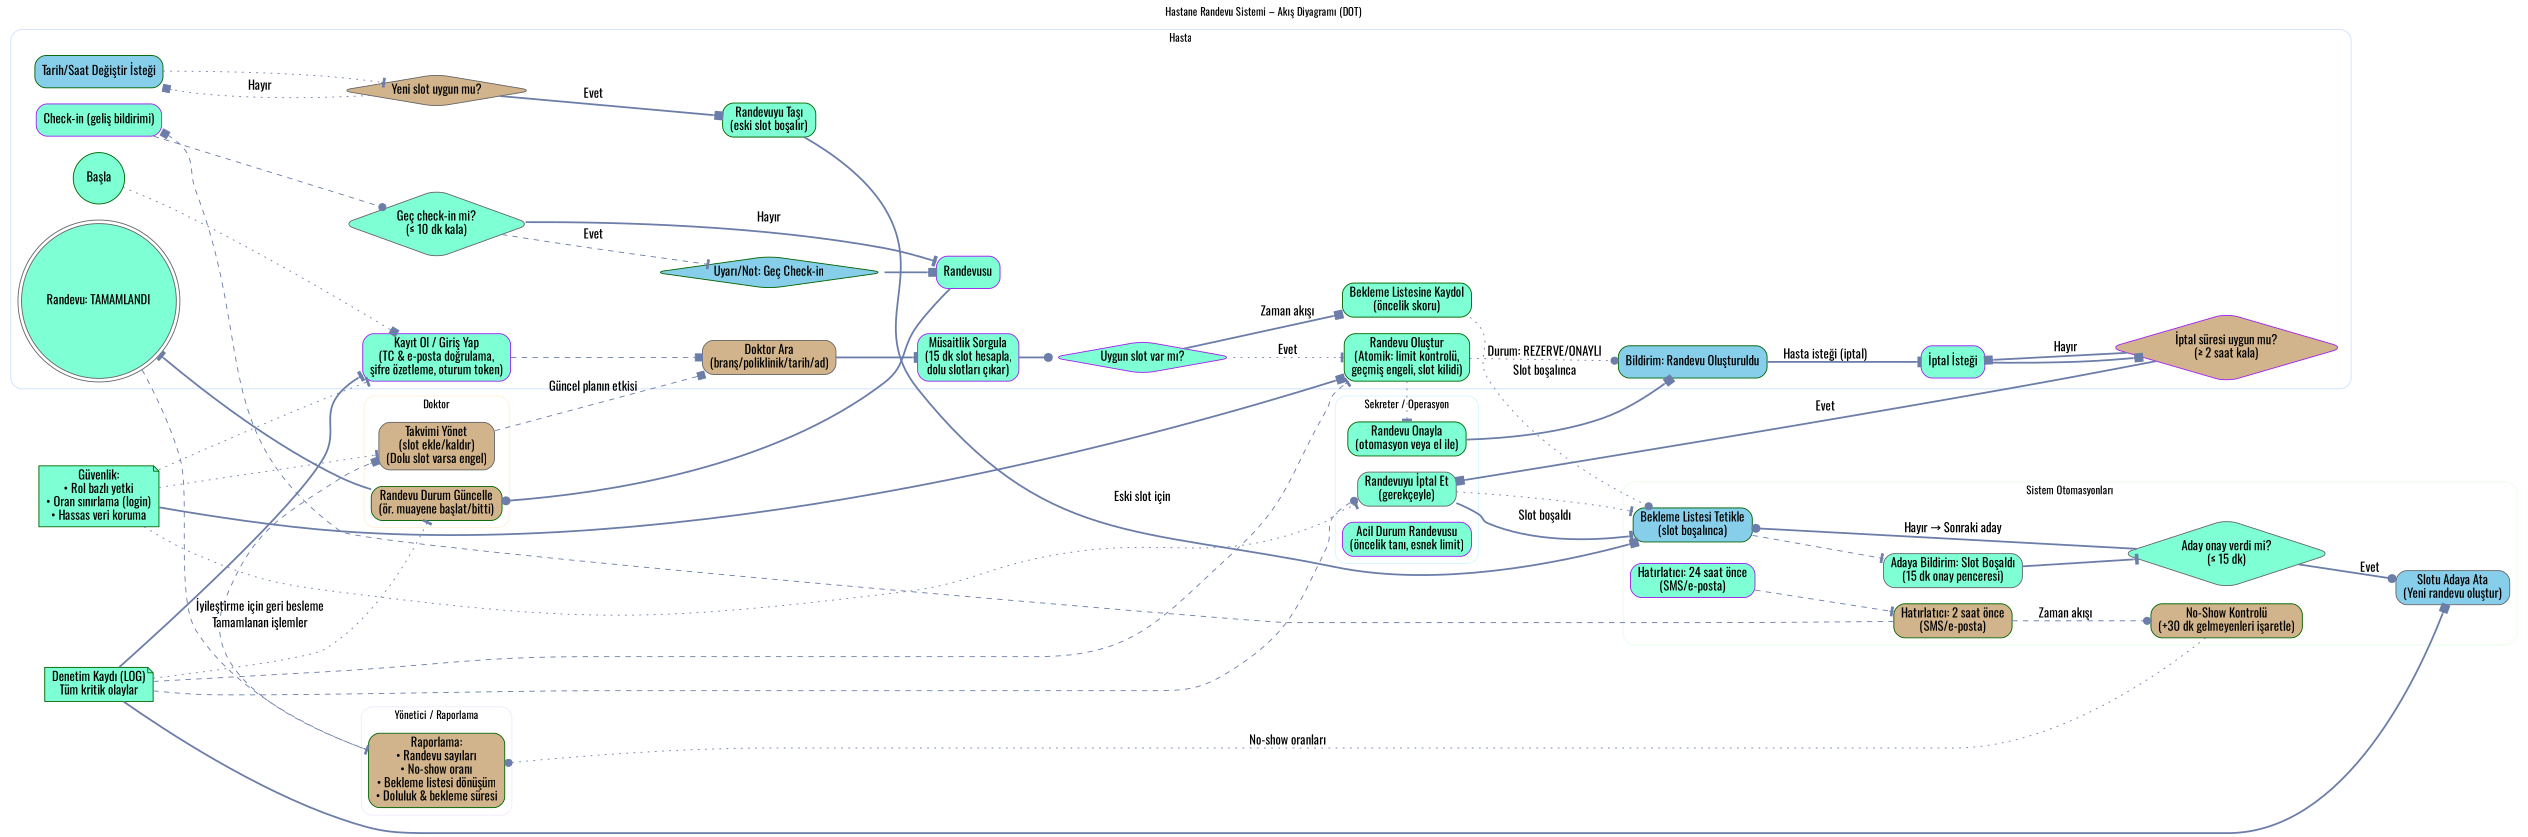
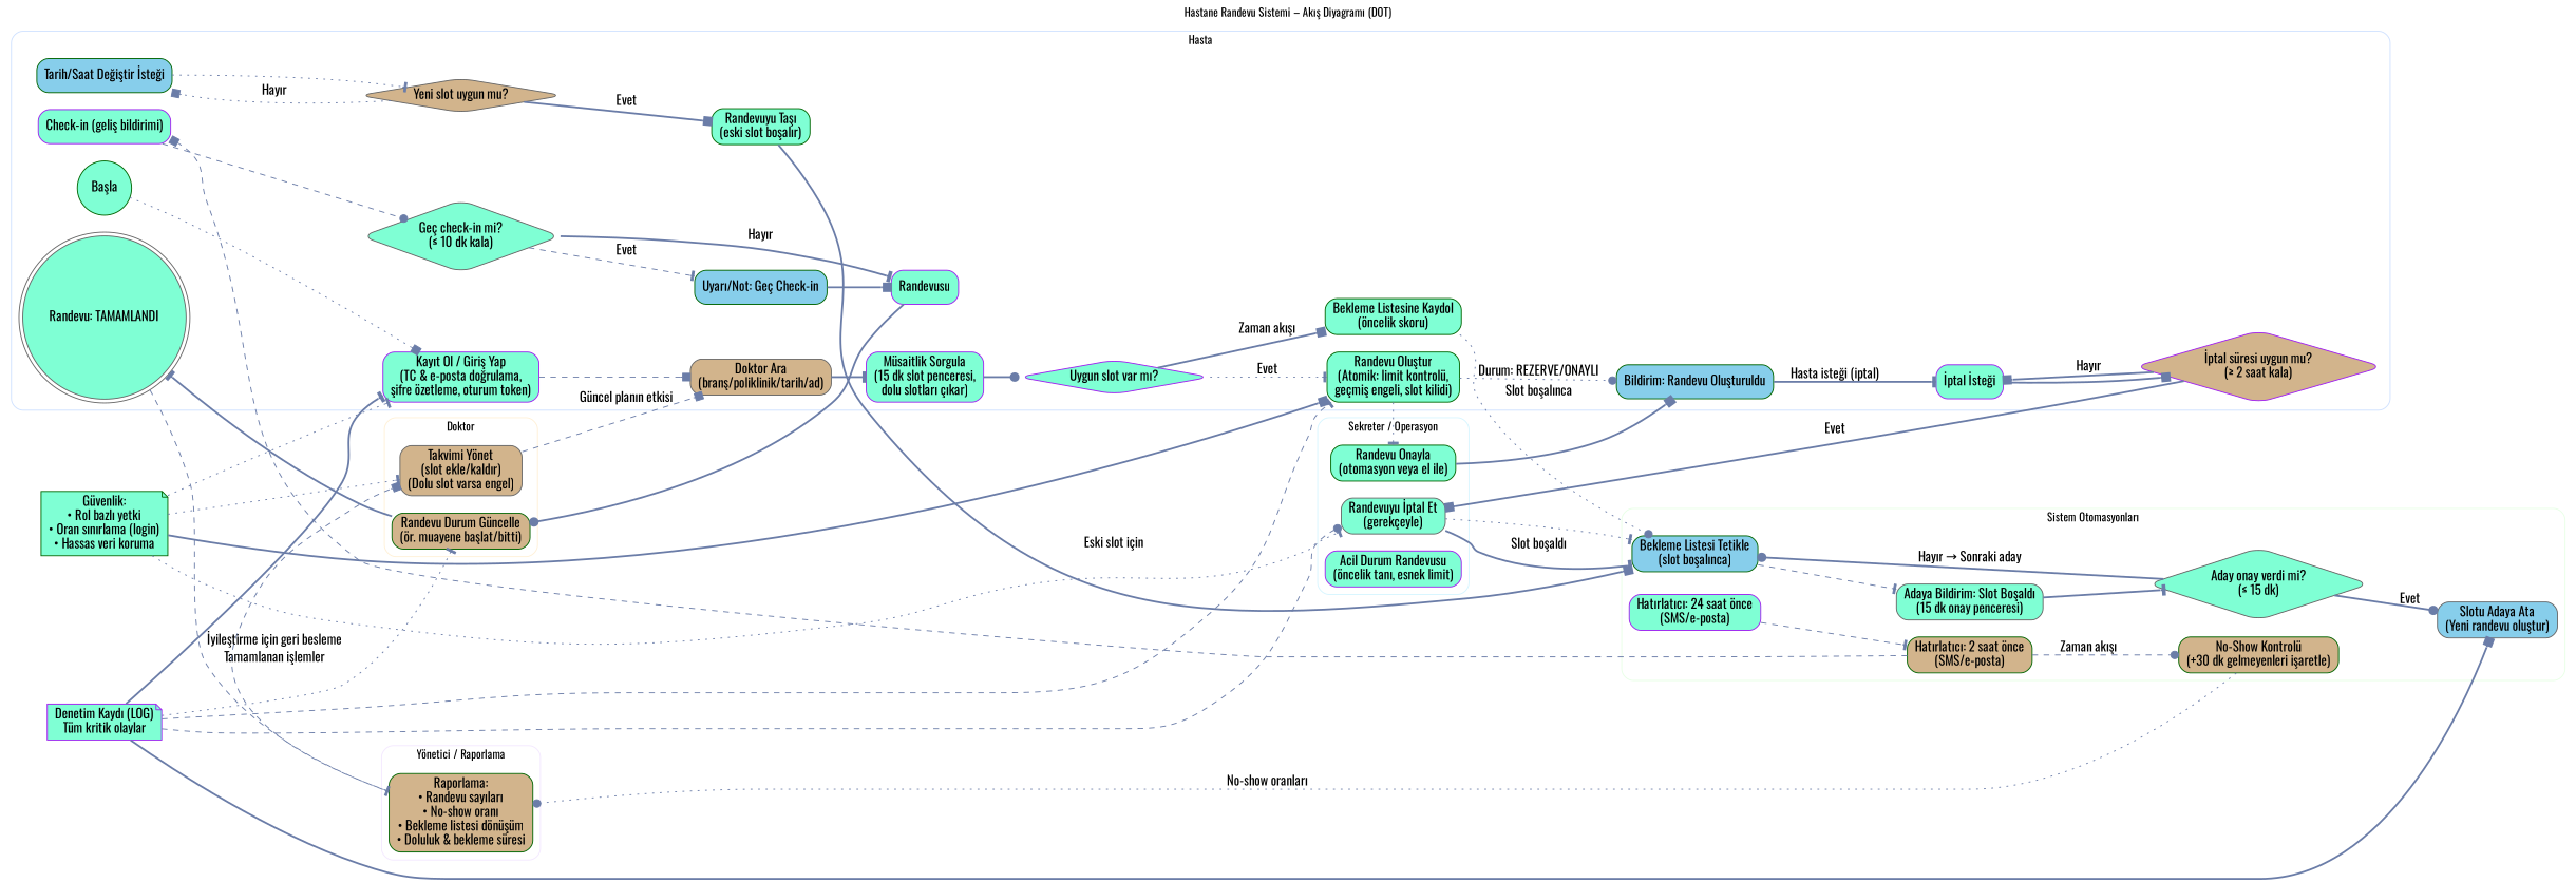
  digraph {
    fontname=Oswald
    fontsize=12
    label="Hastane Randevu Sistemi – Akış Diyagramı (DOT)"
    labelloc=t
    rankdir=LR
    node [color=darkgreen fillcolor=aquamarine fontname=Oswald shape=box style="rounded,filled"]
    edge [arrowhead=tee color="#6b7da8" fontname=Oswald style=bold]
    n1 [label="Başla" shape=circle]
    n2 [color=purple label="Kayıt Ol / Giriş Yap\n(TC & e-posta doğrulama,\nşifre özetleme, oturum token)"]
    n3 [color=gray40 fillcolor=tan label="Doktor Ara\n(branş/poliklinik/tarih/ad)"]
-   n4 [color=purple label="Müsaitlik Sorgula\n(15 dk slot hesapla,\ndolu slotları çıkar)"]
+   n4 [color=purple label="Müsaitlik Sorgula\n(15 dk slot penceresi,\ndolu slotları çıkar)"]
    n5 [color=purple label="Uygun slot var mı?" shape=diamond]
    n6 [label="Randevu Oluştur\n(Atomik: limit kontrolü,\ngeçmiş engeli, slot kilidi)"]
    n7 [label="Bekleme Listesine Kaydol\n(öncelik skoru)"]
    n8 [fillcolor=skyblue label="Bildirim: Randevu Oluşturuldu"]
    n9 [color=purple label="İptal İsteği"]
    n10 [color=purple fillcolor=tan label="İptal süresi uygun mu?\n(≥ 2 saat kala)" shape=diamond]
    n11 [fillcolor=skyblue label="Tarih/Saat Değiştir İsteği"]
    n12 [color=gray40 fillcolor=tan label="Yeni slot uygun mu?" shape=diamond]
    n13 [label="Randevuyu Taşı\n(eski slot boşalır)"]
    n14 [color=purple label="Check-in (geliş bildirimi)"]
    n15 [color=gray40 label="Geç check-in mi?\n(≤ 10 dk kala)" shape=diamond]
-   n16 [fillcolor=skyblue label="Uyarı/Not: Geç Check-in" shape=diamond]
+   n16 [fillcolor=skyblue label="Uyarı/Not: Geç Check-in"]
    n17 [color=purple label=Randevusu]
    n18 [color=gray40 label="Randevu: TAMAMLANDI" shape=doublecircle]
    n19 [label="Randevu Onayla\n(otomasyon veya el ile)"]
    n20 [color=gray40 label="Randevuyu İptal Et\n(gerekçeyle)"]
    n21 [color=purple label="Acil Durum Randevusu\n(öncelik tanı, esnek limit)"]
    n22 [color=purple label="Hatırlatıcı: 24 saat önce\n(SMS/e-posta)"]
    n23 [fillcolor=tan label="Hatırlatıcı: 2 saat önce\n(SMS/e-posta)"]
    n24 [fillcolor=tan label="No-Show Kontrolü\n(+30 dk gelmeyenleri işaretle)"]
    n25 [fillcolor=skyblue label="Bekleme Listesi Tetikle\n(slot boşalınca)"]
    n26 [color=gray40 label="Adaya Bildirim: Slot Boşaldı\n(15 dk onay penceresi)"]
    n27 [color=gray40 label="Aday onay verdi mi?\n(≤ 15 dk)" shape=diamond]
    n28 [color=gray40 fillcolor=skyblue label="Slotu Adaya Ata\n(Yeni randevu oluştur)"]
    n29 [color=gray40 fillcolor=tan label="Takvimi Yönet\n(slot ekle/kaldır)\n(Dolu slot varsa engel)"]
    n30 [fillcolor=tan label="Randevu Durum Güncelle\n(ör. muayene başlat/bitti)"]
    n31 [fillcolor=tan label="Raporlama:\n• Randevu sayıları\n• No-show oranı\n• Bekleme listesi dönüşüm\n• Doluluk & bekleme süresi"]
    n32 [label="Güvenlik:\n• Rol bazlı yetki\n• Oran sınırlama (login)\n• Hassas veri koruma" shape=note]
-   n33 [label="Denetim Kaydı (LOG)\nTüm kritik olaylar" shape=note]
+   n33 [color=purple label="Denetim Kaydı (LOG)\nTüm kritik olaylar" shape=note]
    subgraph cluster_1 {
      color="#cfe1ff"
      label=Hasta
      style=rounded
      n1
      n2
      n3
      n4
      n5
      n6
      n7
      n8
      n9
      n10
      n11
      n12
      n13
      n14
      n15
      n16
      n17
      n18
    }
    subgraph cluster_2 {
      color="#d6f5ff"
      label="Sekreter / Operasyon"
      style=rounded
      n19
      n20
      n21
    }
    subgraph cluster_3 {
      color="#e8ffe6"
      label="Sistem Otomasyonları"
      style=rounded
      n22
      n23
      n24
      n25
      n26
      n27
      n28
    }
    subgraph cluster_4 {
      color="#fff0d6"
      label=Doktor
      style=rounded
      n29
      n30
    }
    subgraph cluster_5 {
      color="#f3e8ff"
      label="Yönetici / Raporlama"
      style=rounded
      n31
    }
    n1 -> n2 [arrowhead=box style=dotted]
    n2 -> n3 [arrowhead=box style=dashed]
    n3 -> n4
    n4 -> n5 [arrowhead=dot]
    n5 -> n6 [label=Evet style=dotted]
    n5 -> n7 [arrowhead=box label="Zaman akışı"]
    n6 -> n8 [arrowhead=dot label="Durum: REZERVE/ONAYLI" style=dotted]
    n6 -> n19 [style=dotted]
    n7 -> n25 [arrowhead=dot label="Slot boşalınca" style=dotted]
    n8 -> n9 [label="Hasta isteği (iptal)"]
    n9 -> n10 [arrowhead=box]
    n10 -> n9 [arrowhead=box label="Hayır"]
    n10 -> n20 [arrowhead=box label=Evet]
    n11 -> n12 [style=dotted]
    n12 -> n11 [arrowhead=box label="Hayır" style=dotted]
    n12 -> n13 [arrowhead=box label=Evet]
    n13 -> n25 [arrowhead=box label="Eski slot için"]
    n14 -> n15 [arrowhead=dot style=dashed]
    n15 -> n16 [label=Evet style=dashed]
    n15 -> n17 [label="Hayır"]
    n16 -> n17 [arrowhead=box]
    n17 -> n30 [arrowhead=dot]
    n18 -> n31 [label="Tamamlanan işlemler" style=dashed]
    n19 -> n8 [arrowhead=box]
    n20 -> n25 [style=dotted]
    n20 -> n25 [label="Slot boşaldı"]
    n22 -> n23 [style=dashed]
    n23 -> n14 [arrowhead=box style=dashed]
    n23 -> n24 [arrowhead=dot label="Zaman akışı" style=dashed]
    n24 -> n31 [arrowhead=dot label="No-show oranları" style=dotted]
    n25 -> n26 [style=dashed]
    n26 -> n27
    n27 -> n25 [arrowhead=dot label="Hayır → Sonraki aday"]
    n27 -> n28 [arrowhead=dot label=Evet]
    n29 -> n3 [arrowhead=box label="Güncel planın etkisi" style=dashed]
    n30 -> n18
    n31 -> n29 [arrowhead=box label="İyileştirme için geri besleme" style=dashed]
    n32 -> n2 [style=dotted]
    n32 -> n6 [arrowhead=box]
    n32 -> n20 [style=dotted]
    n32 -> n29 [style=dotted]
    n33 -> n2
    n33 -> n6 [style=dashed]
    n33 -> n20 [arrowhead=dot style=dashed]
    n33 -> n28 [arrowhead=box]
    n33 -> n30 [style=dotted]
  }
